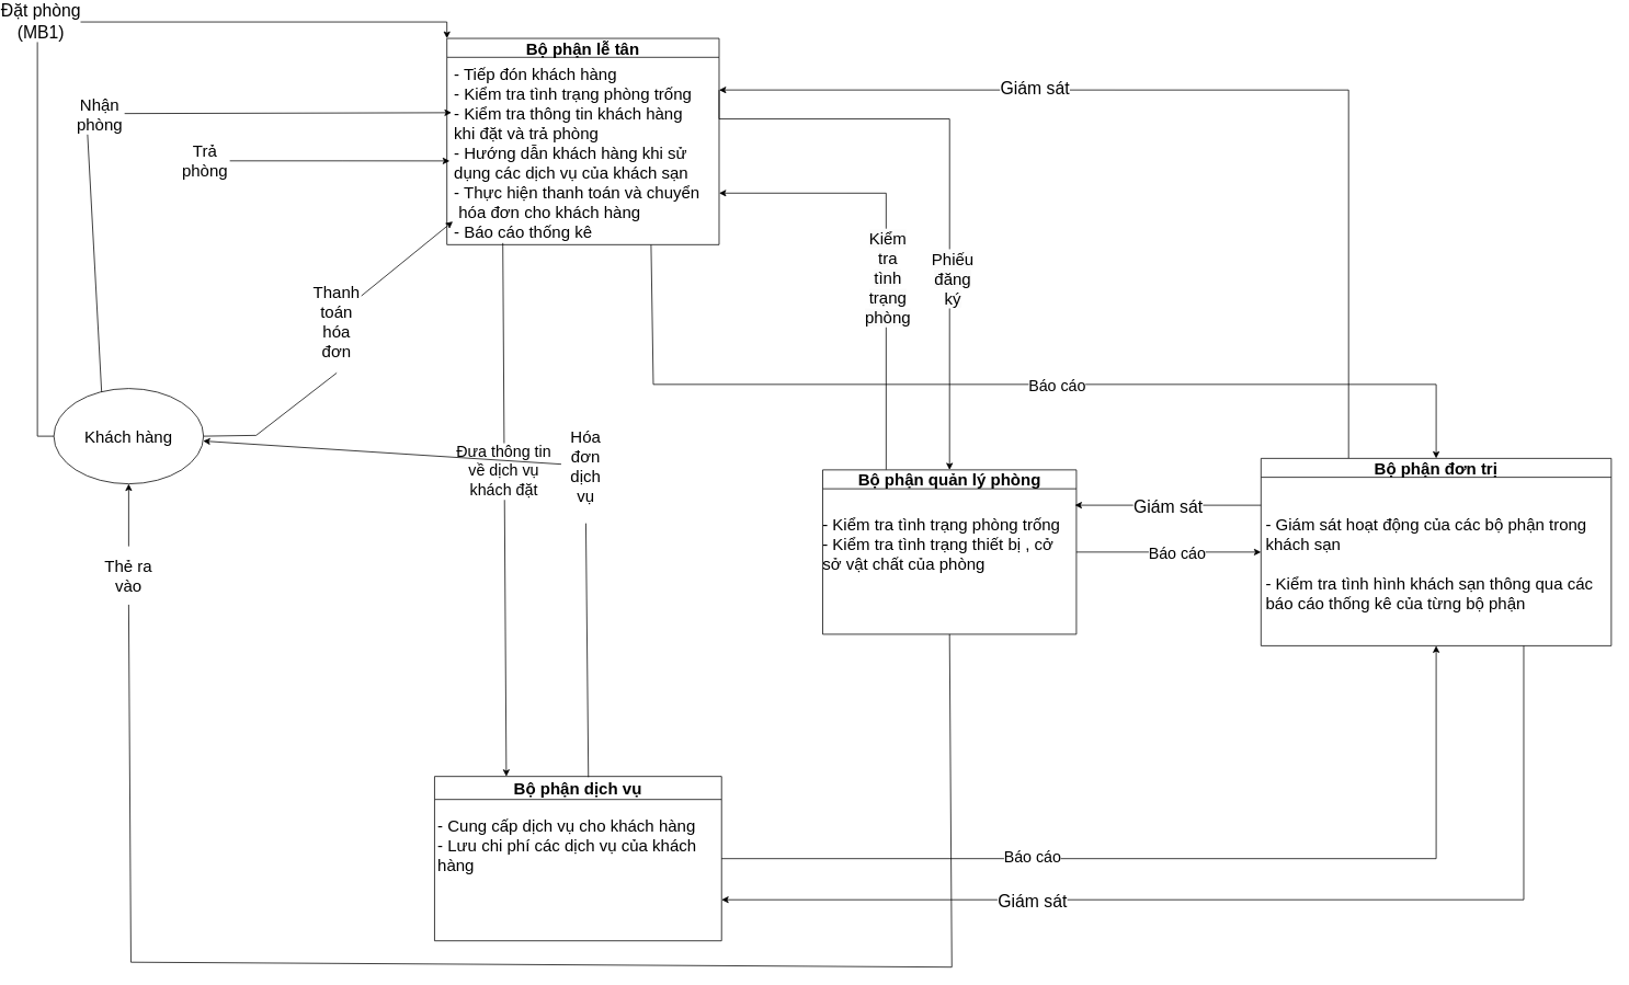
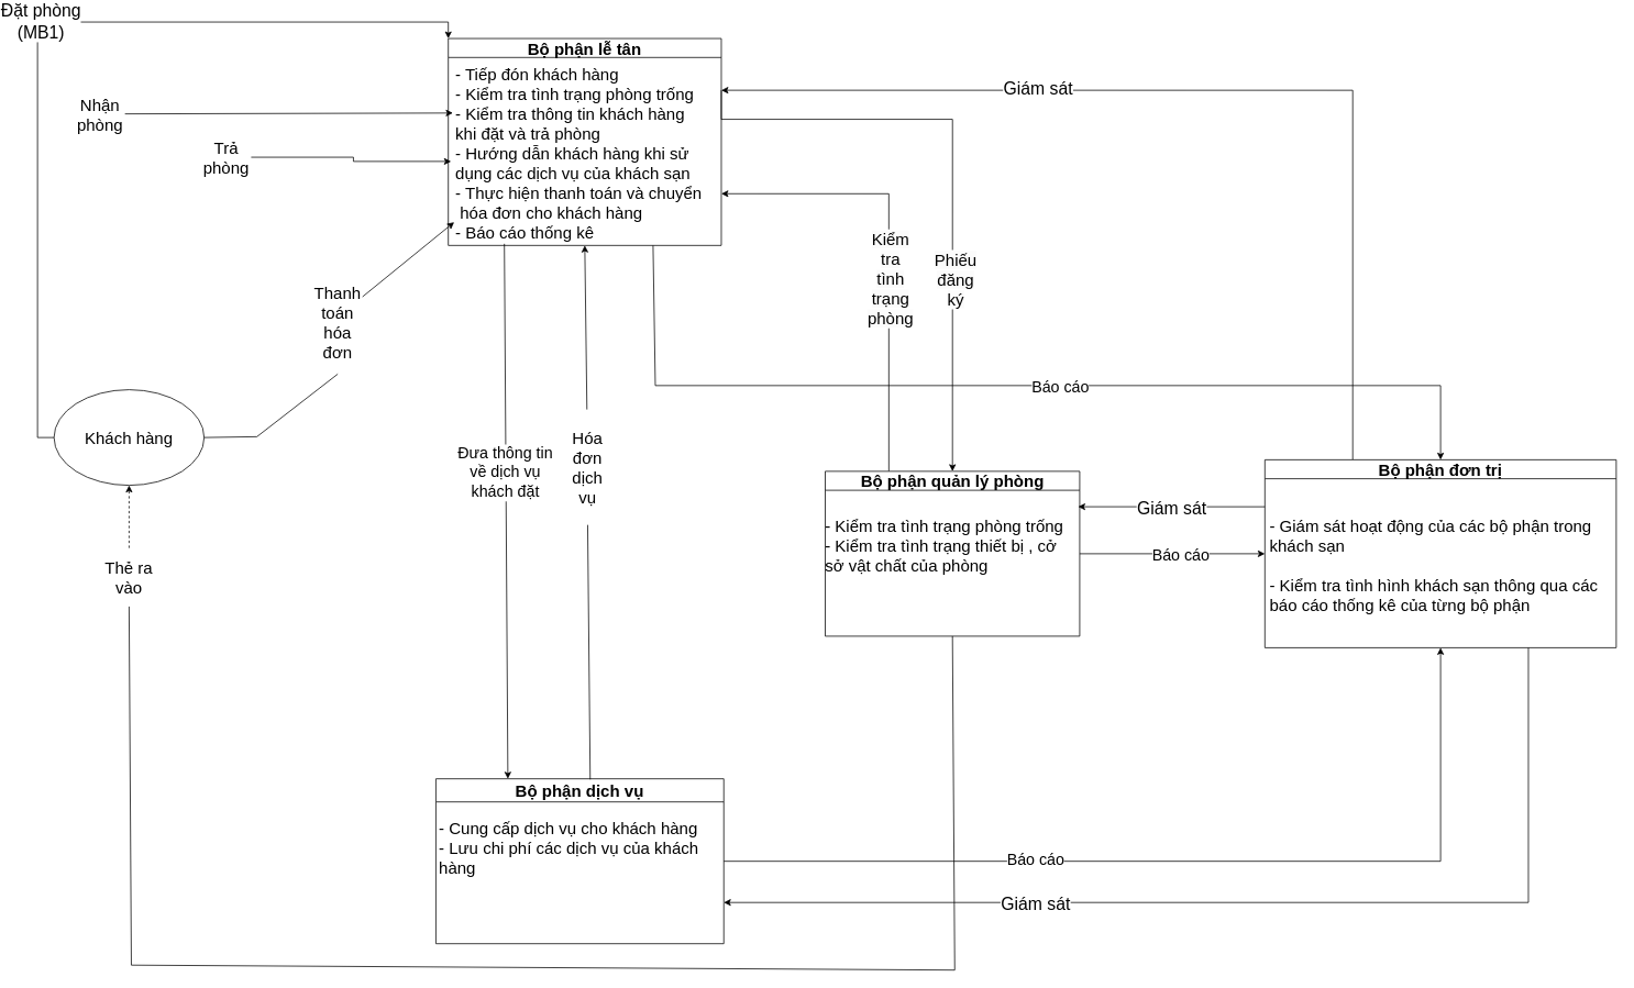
  <mxCell id="0" />
  <mxCell id="1" parent="0" />
  <mxCell id="2" style="edgeStyle=orthogonalEdgeStyle;rounded=0;orthogonalLoop=1;jettySize=auto;html=1;exitX=0;exitY=0.5;exitDx=0;exitDy=0;entryX=0;entryY=0;entryDx=0;entryDy=0;" edge="1" parent="1" source="4" target="9"><mxGeometry relative="1" as="geometry" /></mxCell>
  <mxCell id="3" value="&lt;font style=&quot;font-size: 21px;&quot;&gt;Đặt phòng&lt;br&gt;(MB1)&lt;/font&gt;" style="edgeLabel;html=1;align=center;verticalAlign=middle;resizable=0;points=[];" vertex="1" connectable="0" parent="2"><mxGeometry x="0.009" y="2" relative="1" as="geometry"><mxPoint x="1" as="offset" /></mxGeometry></mxCell>
  <mxCell id="4" value="Khách hàng" style="ellipse;whiteSpace=wrap;html=1;spacing=0;fontSize=20;" parent="1" vertex="1"><mxGeometry x="20" y="446" width="182" height="116" as="geometry" /></mxCell>
  <mxCell id="5" style="edgeStyle=orthogonalEdgeStyle;rounded=0;orthogonalLoop=1;jettySize=auto;html=1;exitX=1;exitY=0.25;exitDx=0;exitDy=0;entryX=0.5;entryY=0;entryDx=0;entryDy=0;" edge="1" parent="1" source="9" target="20"><mxGeometry relative="1" as="geometry"><Array as="points"><mxPoint x="829" y="118" /><mxPoint x="1109" y="118" /></Array></mxGeometry></mxCell>
  <mxCell id="6" value="&lt;span style=&quot;font-size: 20px; text-wrap: wrap; background-color: rgb(251, 251, 251);&quot;&gt;Phiếu đăng ký&lt;/span&gt;" style="edgeLabel;html=1;align=center;verticalAlign=middle;resizable=0;points=[];" vertex="1" connectable="0" parent="5"><mxGeometry x="0.024" y="2" relative="1" as="geometry"><mxPoint x="1" y="129" as="offset" /></mxGeometry></mxCell>
  <mxCell id="7" style="rounded=0;orthogonalLoop=1;jettySize=auto;html=1;entryX=0.25;entryY=0;entryDx=0;entryDy=0;" edge="1" parent="1" target="16"><mxGeometry relative="1" as="geometry"><mxPoint x="566" y="269" as="sourcePoint" /></mxGeometry></mxCell>
  <mxCell id="8" value="&lt;font style=&quot;font-size: 19px;&quot;&gt;Đưa thông tin&lt;br&gt;về dịch vụ&lt;br&gt;khách đặt&lt;/font&gt;" style="edgeLabel;html=1;align=center;verticalAlign=middle;resizable=0;points=[];" vertex="1" connectable="0" parent="7"><mxGeometry x="-0.146" y="-1" relative="1" as="geometry"><mxPoint as="offset" /></mxGeometry></mxCell>
  <mxCell id="9" value="Bộ phận lễ tân" style="swimlane;whiteSpace=wrap;html=1;spacing=0;fontSize=20;" parent="1" vertex="1"><mxGeometry x="498" y="20" width="331" height="251" as="geometry" /></mxCell>
  <mxCell id="10" value="- Tiếp đón khách hàng&lt;div style=&quot;font-size: 20px;&quot;&gt;- Kiểm tra tình trạng phòng trống&lt;/div&gt;&lt;div style=&quot;font-size: 20px;&quot;&gt;- Kiểm tra thông tin khách hàng&lt;br style=&quot;font-size: 20px;&quot;&gt;khi đặt và trả phòng&lt;/div&gt;&lt;div style=&quot;font-size: 20px;&quot;&gt;- Hướng dẫn khách hàng khi sử &lt;br style=&quot;font-size: 20px;&quot;&gt;dụng các dịch vụ của khách sạn&lt;/div&gt;&lt;div style=&quot;font-size: 20px;&quot;&gt;- Thực hiện thanh toán và chuyển&lt;br style=&quot;font-size: 20px;&quot;&gt;&amp;nbsp;hóa đơn cho khách hàng&lt;/div&gt;&lt;div style=&quot;font-size: 20px;&quot;&gt;- Báo cáo thống kê&lt;/div&gt;" style="text;html=1;align=left;verticalAlign=middle;resizable=0;points=[];autosize=1;strokeColor=none;fillColor=none;spacing=0;fontSize=20;" parent="9" vertex="1"><mxGeometry x="9" y="27" width="313" height="224" as="geometry" /></mxCell>
  <mxCell id="11" value="Nhận phòng" style="text;html=1;align=center;verticalAlign=middle;whiteSpace=wrap;rounded=0;spacing=0;fontSize=20;" parent="1" vertex="1"><mxGeometry x="46" y="86" width="60" height="51" as="geometry" /></mxCell>
- <mxCell id="12" value="Trả phòng" style="text;html=1;align=center;verticalAlign=middle;whiteSpace=wrap;rounded=0;spacing=0;fontSize=20;" parent="1" vertex="1"><mxGeometry x="174" y="154" width="60" height="30" as="geometry" /></mxCell>
+ <mxCell id="12" value="Trả phòng" style="text;html=1;align=center;verticalAlign=middle;whiteSpace=wrap;rounded=0;spacing=0;fontSize=20;" parent="1" vertex="1"><mxGeometry x="199" y="149" width="60" height="30" as="geometry" /></mxCell>
  <mxCell id="13" value="Thanh toán hóa đơn" style="text;html=1;align=center;verticalAlign=middle;whiteSpace=wrap;rounded=0;spacing=0;fontSize=20;" parent="1" vertex="1"><mxGeometry x="334" y="302" width="60" height="125" as="geometry" /></mxCell>
  <mxCell id="14" style="edgeStyle=orthogonalEdgeStyle;rounded=0;orthogonalLoop=1;jettySize=auto;html=1;exitX=1;exitY=0.5;exitDx=0;exitDy=0;entryX=0.5;entryY=1;entryDx=0;entryDy=0;" edge="1" parent="1" source="16" target="32"><mxGeometry relative="1" as="geometry" /></mxCell>
  <mxCell id="15" value="&lt;span style=&quot;font-size: 19px;&quot;&gt;Báo cáo&lt;/span&gt;" style="edgeLabel;html=1;align=center;verticalAlign=middle;resizable=0;points=[];" vertex="1" connectable="0" parent="14"><mxGeometry x="-0.334" y="2" relative="1" as="geometry"><mxPoint x="1" as="offset" /></mxGeometry></mxCell>
  <mxCell id="16" value="Bộ phận dịch vụ" style="swimlane;whiteSpace=wrap;html=1;startSize=28;spacing=0;fontSize=20;" parent="1" vertex="1"><mxGeometry x="483" y="918" width="349" height="200" as="geometry" /></mxCell>
  <mxCell id="17" value="- Cung cấp dịch vụ cho khách hàng&lt;div style=&quot;font-size: 20px;&quot;&gt;- Lưu chi phí các dịch vụ của khách&lt;br style=&quot;font-size: 20px;&quot;&gt;hàng&lt;/div&gt;" style="text;html=1;align=left;verticalAlign=middle;resizable=0;points=[];autosize=1;strokeColor=none;fillColor=none;spacing=0;fontSize=20;" parent="16" vertex="1"><mxGeometry x="4" y="43" width="329" height="80" as="geometry" /></mxCell>
  <mxCell id="18" style="edgeStyle=orthogonalEdgeStyle;rounded=0;orthogonalLoop=1;jettySize=auto;html=1;exitX=0.25;exitY=0;exitDx=0;exitDy=0;entryX=1;entryY=0.75;entryDx=0;entryDy=0;" edge="1" parent="1" source="20" target="9"><mxGeometry relative="1" as="geometry" /></mxCell>
  <mxCell id="19" value="&lt;span style=&quot;text-wrap: wrap; font-size: 20px; background-color: rgb(251, 251, 251);&quot;&gt;Kiểm tra tình&lt;/span&gt;&lt;br style=&quot;text-wrap: wrap; font-size: 20px;&quot;&gt;&lt;span style=&quot;text-wrap: wrap; font-size: 20px; background-color: rgb(251, 251, 251);&quot;&gt;trạng phòng&lt;/span&gt;" style="edgeLabel;html=1;align=center;verticalAlign=middle;resizable=0;points=[];" vertex="1" connectable="0" parent="18"><mxGeometry x="-0.134" y="-1" relative="1" as="geometry"><mxPoint as="offset" /></mxGeometry></mxCell>
  <mxCell id="20" value="Bộ phận quản lý phòng" style="swimlane;whiteSpace=wrap;html=1;spacing=0;fontSize=20;" parent="1" vertex="1"><mxGeometry x="955" y="545" width="308.5" height="200" as="geometry" /></mxCell>
  <mxCell id="21" value="- Kiểm tra tình trạng phòng trống&lt;div style=&quot;font-size: 20px;&quot;&gt;- Kiểm tra tình trạng thiết bị , cở &lt;br style=&quot;font-size: 20px;&quot;&gt;sở vật chất của phòng&lt;/div&gt;" style="text;html=1;align=left;verticalAlign=middle;resizable=0;points=[];autosize=1;strokeColor=none;fillColor=none;spacing=0;fontSize=20;" parent="20" vertex="1"><mxGeometry y="50" width="303" height="80" as="geometry" /></mxCell>
- <mxCell id="22" style="rounded=0;orthogonalLoop=1;jettySize=auto;html=1;" parent="1" source="23" target="4" edge="1"><mxGeometry relative="1" as="geometry" /></mxCell>
+ <mxCell id="22" style="rounded=0;orthogonalLoop=1;jettySize=auto;html=1;entryX=0.5;entryY=1;entryDx=0;entryDy=0;" parent="1" source="23" target="9" edge="1"><mxGeometry relative="1" as="geometry" /></mxCell>
  <mxCell id="23" value="Hóa đơn dịch vụ" style="text;html=1;align=center;verticalAlign=middle;whiteSpace=wrap;rounded=0;rotation=0;spacing=0;fontSize=20;" parent="1" vertex="1"><mxGeometry x="637" y="470" width="60" height="140" as="geometry" /></mxCell>
- <mxCell id="24" style="edgeStyle=orthogonalEdgeStyle;rounded=0;orthogonalLoop=1;jettySize=auto;html=1;entryX=0.5;entryY=1;entryDx=0;entryDy=0;spacing=0;fontSize=20;" parent="1" source="25" target="4" edge="1"><mxGeometry relative="1" as="geometry" /></mxCell>
+ <mxCell id="24" style="edgeStyle=orthogonalEdgeStyle;rounded=0;orthogonalLoop=1;jettySize=auto;html=1;entryX=0.5;entryY=1;entryDx=0;entryDy=0;spacing=0;fontSize=20;dashed=1;" parent="1" source="25" target="4" edge="1"><mxGeometry relative="1" as="geometry" /></mxCell>
  <mxCell id="25" value="Thẻ ra vào" style="text;html=1;align=center;verticalAlign=middle;whiteSpace=wrap;rounded=0;spacing=0;fontSize=20;" parent="1" vertex="1"><mxGeometry x="81" y="638" width="60" height="71" as="geometry" /></mxCell>
  <mxCell id="26" value="" style="endArrow=none;html=1;rounded=0;entryX=0.5;entryY=1;entryDx=0;entryDy=0;exitX=0.5;exitY=1;exitDx=0;exitDy=0;spacing=0;fontSize=20;" parent="1" source="25" target="20" edge="1"><mxGeometry width="50" height="50" relative="1" as="geometry"><mxPoint x="113.75" y="888" as="sourcePoint" /><mxPoint x="1112" y="924" as="targetPoint" /><Array as="points"><mxPoint x="113.75" y="1144" /><mxPoint x="1112" y="1150" /></Array></mxGeometry></mxCell>
  <mxCell id="27" value="" style="endArrow=none;html=1;rounded=0;entryX=0.5;entryY=1;entryDx=0;entryDy=0;exitX=0.536;exitY=0.004;exitDx=0;exitDy=0;exitPerimeter=0;" parent="1" source="16" target="23" edge="1"><mxGeometry width="50" height="50" relative="1" as="geometry"><mxPoint x="664" y="912" as="sourcePoint" /><mxPoint x="682.5" y="631" as="targetPoint" /></mxGeometry></mxCell>
  <mxCell id="28" style="edgeStyle=orthogonalEdgeStyle;rounded=0;orthogonalLoop=1;jettySize=auto;html=1;exitX=0.25;exitY=0;exitDx=0;exitDy=0;entryX=1;entryY=0.25;entryDx=0;entryDy=0;" edge="1" parent="1" source="32" target="9"><mxGeometry relative="1" as="geometry" /></mxCell>
  <mxCell id="29" value="&lt;font style=&quot;font-size: 21px;&quot;&gt;Giám sát&lt;/font&gt;" style="edgeLabel;html=1;align=center;verticalAlign=middle;resizable=0;points=[];" vertex="1" connectable="0" parent="28"><mxGeometry x="0.368" y="-2" relative="1" as="geometry"><mxPoint as="offset" /></mxGeometry></mxCell>
  <mxCell id="30" style="edgeStyle=orthogonalEdgeStyle;rounded=0;orthogonalLoop=1;jettySize=auto;html=1;exitX=0.75;exitY=1;exitDx=0;exitDy=0;entryX=1;entryY=0.75;entryDx=0;entryDy=0;" edge="1" parent="1" source="32" target="16"><mxGeometry relative="1" as="geometry" /></mxCell>
  <mxCell id="31" value="&lt;span style=&quot;font-size: 21px;&quot;&gt;Giám sát&lt;/span&gt;" style="edgeLabel;html=1;align=center;verticalAlign=middle;resizable=0;points=[];" vertex="1" connectable="0" parent="30"><mxGeometry x="0.413" relative="1" as="geometry"><mxPoint as="offset" /></mxGeometry></mxCell>
  <mxCell id="32" value="Bộ phận đơn trị" style="swimlane;whiteSpace=wrap;html=1;spacing=0;fontSize=20;" vertex="1" parent="1"><mxGeometry x="1488" y="531" width="426" height="228" as="geometry" /></mxCell>
  <mxCell id="33" value="- Giám sát hoạt động của các bộ phận trong&lt;br&gt;khách sạn&lt;div&gt;&lt;br&gt;&lt;div&gt;- Kiểm tra tình hình khách sạn thông qua các&lt;br&gt;báo cáo thống kê của từng bộ phận&lt;/div&gt;&lt;/div&gt;" style="text;html=1;align=left;verticalAlign=middle;resizable=0;points=[];autosize=1;strokeColor=none;fillColor=none;spacing=0;fontSize=20;" vertex="1" parent="32"><mxGeometry x="6" y="64" width="412" height="128" as="geometry" /></mxCell>
  <mxCell id="34" value="" style="endArrow=classic;html=1;rounded=0;exitX=0.75;exitY=1;exitDx=0;exitDy=0;entryX=0.5;entryY=0;entryDx=0;entryDy=0;" edge="1" parent="1" source="9" target="32"><mxGeometry width="50" height="50" relative="1" as="geometry"><mxPoint x="1218" y="650" as="sourcePoint" /><mxPoint x="1796" y="426" as="targetPoint" /><Array as="points"><mxPoint x="749" y="441" /><mxPoint x="1701" y="441" /></Array></mxGeometry></mxCell>
  <mxCell id="35" value="&lt;font style=&quot;font-size: 19px;&quot;&gt;Báo cáo&lt;/font&gt;" style="edgeLabel;html=1;align=center;verticalAlign=middle;resizable=0;points=[];" vertex="1" connectable="0" parent="34"><mxGeometry x="0.092" y="-2" relative="1" as="geometry"><mxPoint x="-1" as="offset" /></mxGeometry></mxCell>
  <mxCell id="36" value="" style="endArrow=classic;html=1;rounded=0;exitX=1;exitY=0.5;exitDx=0;exitDy=0;entryX=0;entryY=0.5;entryDx=0;entryDy=0;" edge="1" parent="1" source="20" target="32"><mxGeometry width="50" height="50" relative="1" as="geometry"><mxPoint x="747" y="263" as="sourcePoint" /><mxPoint x="1711" y="541" as="targetPoint" /></mxGeometry></mxCell>
  <mxCell id="37" value="&lt;font style=&quot;font-size: 19px;&quot;&gt;Báo cáo&lt;/font&gt;" style="edgeLabel;html=1;align=center;verticalAlign=middle;resizable=0;points=[];" vertex="1" connectable="0" parent="36"><mxGeometry x="0.092" y="-2" relative="1" as="geometry"><mxPoint x="-1" as="offset" /></mxGeometry></mxCell>
- <mxCell id="38" value="" style="endArrow=none;html=1;rounded=0;exitX=0.319;exitY=0.037;exitDx=0;exitDy=0;entryX=0.25;entryY=1;entryDx=0;entryDy=0;exitPerimeter=0;" edge="1" parent="1" source="4" target="11"><mxGeometry width="50" height="50" relative="1" as="geometry"><mxPoint x="30" y="514" as="sourcePoint" /><mxPoint x="-6" y="100" as="targetPoint" /></mxGeometry></mxCell>
  <mxCell id="39" style="rounded=0;orthogonalLoop=1;jettySize=auto;html=1;entryX=-0.011;entryY=0.283;entryDx=0;entryDy=0;entryPerimeter=0;" edge="1" parent="1" source="11" target="10"><mxGeometry relative="1" as="geometry" /></mxCell>
  <mxCell id="40" value="" style="endArrow=none;html=1;rounded=0;exitX=1;exitY=0.5;exitDx=0;exitDy=0;entryX=0.5;entryY=1;entryDx=0;entryDy=0;" edge="1" parent="1" source="4" target="13"><mxGeometry width="50" height="50" relative="1" as="geometry"><mxPoint x="203" y="485" as="sourcePoint" /><mxPoint x="199" y="165" as="targetPoint" /><Array as="points"><mxPoint x="266" y="503" /></Array></mxGeometry></mxCell>
  <mxCell id="41" value="" style="endArrow=classic;html=1;rounded=0;exitX=1;exitY=0.25;exitDx=0;exitDy=0;entryX=-0.006;entryY=0.874;entryDx=0;entryDy=0;entryPerimeter=0;" edge="1" parent="1" source="13" target="10"><mxGeometry width="50" height="50" relative="1" as="geometry"><mxPoint x="206" y="316" as="sourcePoint" /><mxPoint x="256" y="266" as="targetPoint" /></mxGeometry></mxCell>
  <mxCell id="42" style="rounded=0;orthogonalLoop=1;jettySize=auto;html=1;exitX=0;exitY=0.25;exitDx=0;exitDy=0;entryX=1.012;entryY=-0.088;entryDx=0;entryDy=0;entryPerimeter=0;" edge="1" parent="1" source="32" target="21"><mxGeometry relative="1" as="geometry" /></mxCell>
  <mxCell id="43" value="&lt;font style=&quot;font-size: 21px;&quot;&gt;Giám sát&lt;/font&gt;" style="edgeLabel;html=1;align=center;verticalAlign=middle;resizable=0;points=[];" vertex="1" connectable="0" parent="42"><mxGeometry x="-0.001" y="1" relative="1" as="geometry"><mxPoint as="offset" /></mxGeometry></mxCell>
  <mxCell id="44" style="edgeStyle=orthogonalEdgeStyle;rounded=0;orthogonalLoop=1;jettySize=auto;html=1;entryX=-0.018;entryY=0.545;entryDx=0;entryDy=0;entryPerimeter=0;" edge="1" parent="1" source="12" target="10"><mxGeometry relative="1" as="geometry" /></mxCell>
